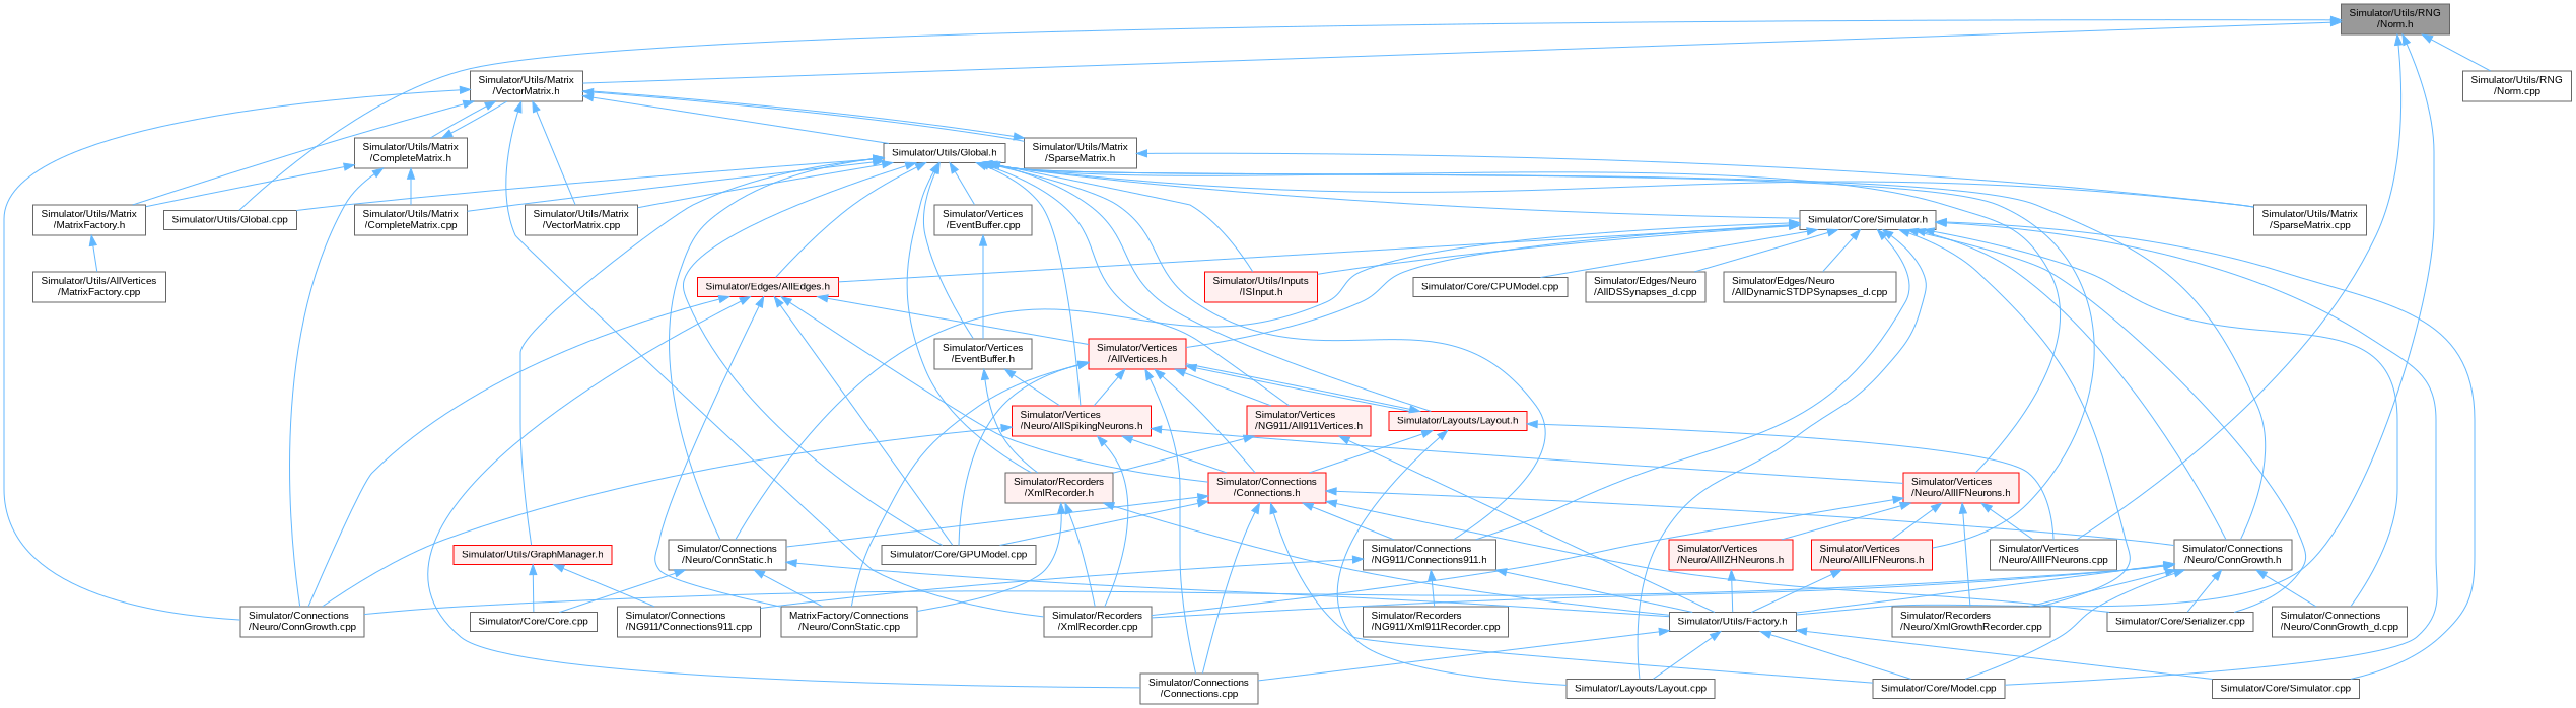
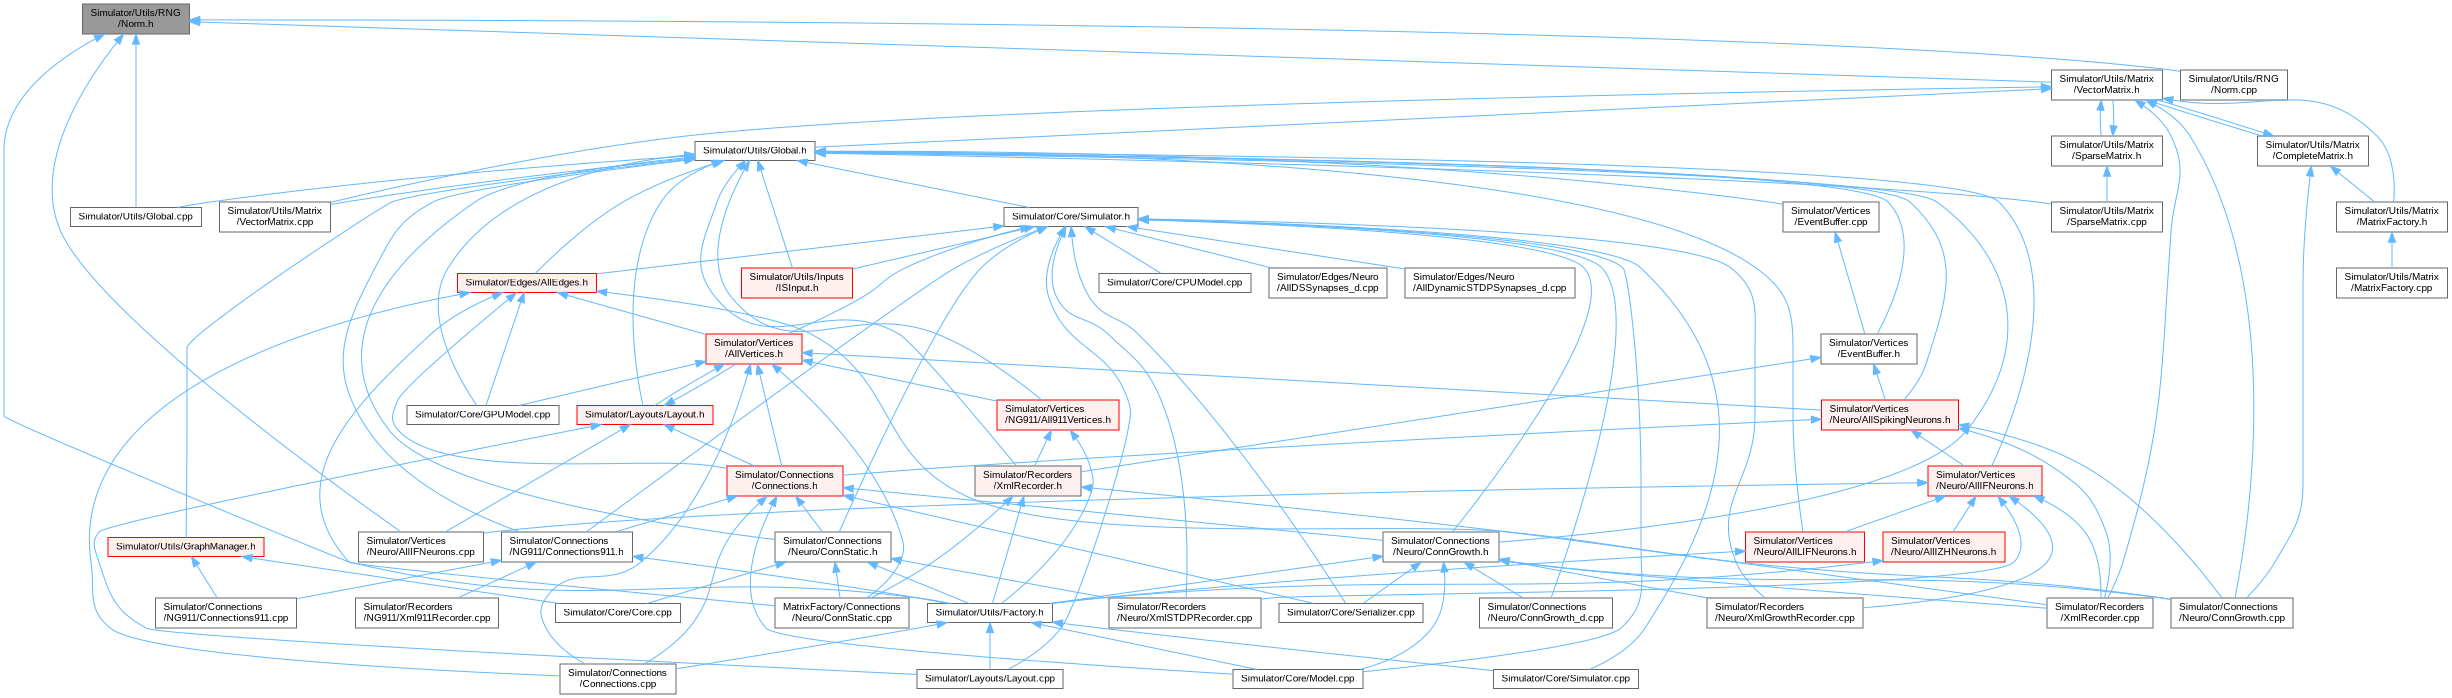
  digraph {
    fontname="Liberation Sans"
    node [color=grey40 fillcolor=white fontname="Liberation Sans" fontsize=10 shape=box style=filled]
    edge [color=steelblue1 dir=back fontname="Liberation Sans" fontsize=10 labelfontname=Helvetica labelfontsize=10 style=solid]
    n1 [color=gray40 fillcolor=grey60 fontcolor=black height=0.2 label="Simulator/Utils/RNG\l/Norm.h" width=0.4]
    n2 [height=0.2 label="Simulator/Utils/Factory.h" width=0.4]
    n3 [height=0.2 label="Simulator/Utils/Global.cpp" width=0.4]
    n4 [height=0.2 label="Simulator/Utils/Matrix\l/VectorMatrix.h" width=0.4]
    n5 [height=0.2 label="Simulator/Vertices\l/Neuro/AllIFNeurons.cpp" width=0.4]
    n6 [height=0.2 label="Simulator/Utils/RNG\l/Norm.cpp" width=0.4]
    n7 [height=0.2 label="Simulator/Connections\l/Connections.cpp" width=0.4]
    n8 [height=0.2 label="Simulator/Core/Model.cpp" width=0.4]
    n9 [height=0.2 label="Simulator/Core/Simulator.cpp" width=0.4]
    n10 [height=0.2 label="Simulator/Layouts/Layout.cpp" width=0.4]
    n11 [height=0.2 label="Simulator/Connections\l/Neuro/ConnGrowth.cpp" width=0.4]
    n12 [height=0.2 label="Simulator/Recorders\l/XmlRecorder.cpp" width=0.4]
    n13 [height=0.2 label="Simulator/Utils/Global.h" width=0.4]
    n14 [height=0.2 label="Simulator/Utils/Matrix\l/VectorMatrix.cpp" width=0.4]
    n15 [height=0.2 label="Simulator/Utils/Matrix\l/CompleteMatrix.h" width=0.4]
    n16 [height=0.2 label="Simulator/Utils/Matrix\l/MatrixFactory.h" width=0.4]
    n17 [height=0.2 label="Simulator/Utils/Matrix\l/SparseMatrix.h" width=0.4]
    n18 [height=0.2 label="Simulator/Connections\l/NG911/Connections911.h" width=0.4]
    n19 [height=0.2 label="Simulator/Connections\l/Neuro/ConnGrowth.h" width=0.4]
    n20 [height=0.2 label="Simulator/Connections\l/Neuro/ConnStatic.h" width=0.4]
    n21 [height=0.2 label="Simulator/Core/GPUModel.cpp" width=0.4]
    n22 [height=0.2 label="Simulator/Core/Simulator.h" width=0.4]
    n23 [color=red fillcolor="#FFF0F0" height=0.2 label="Simulator/Edges/AllEdges.h" width=0.4]
    n24 [color=red fillcolor="#FFF0F0" height=0.2 label="Simulator/Layouts/Layout.h" width=0.4]
    n25 [color=red fillcolor="#FFF0F0" height=0.2 label="Simulator/Vertices\l/NG911/All911Vertices.h" width=0.4]
    n26 [color=red fillcolor="#FFF0F0" height=0.2 label="Simulator/Vertices\l/Neuro/AllSpikingNeurons.h" width=0.4]
    n27 [color=red fillcolor="#FFF0F0" height=0.2 label="Simulator/Vertices\l/Neuro/AllIFNeurons.h" width=0.4]
    n28 [color=red fillcolor="#FFF0F0" height=0.2 label="Simulator/Vertices\l/Neuro/AllLIFNeurons.h" width=0.4]
    n29 [color=red fillcolor="#FFF0F0" height=0.2 label="Simulator/Utils/Inputs\l/ISInput.h" width=0.4]
    n30 [fillcolor="#FFF0F0" height=0.2 label="Simulator/Recorders\l/XmlRecorder.h" width=0.4]
    n31 [color=red fillcolor="#FFF0F0" height=0.2 label="Simulator/Utils/GraphManager.h" width=0.4]
-   n32 [height=0.2 label="Simulator/Utils/Matrix\l/CompleteMatrix.cpp" width=0.4]
    n33 [height=0.2 label="Simulator/Utils/Matrix\l/SparseMatrix.cpp" width=0.4]
    n34 [height=0.2 label="Simulator/Vertices\l/EventBuffer.cpp" width=0.4]
    n35 [height=0.2 label="Simulator/Vertices\l/EventBuffer.h" width=0.4]
-   n36 [height=0.2 label="Simulator/Utils/AllVertices\l/MatrixFactory.cpp" width=0.4]
+   n36 [height=0.2 label="Simulator/Utils/Matrix\l/MatrixFactory.cpp" width=0.4]
    n37 [height=0.2 label="Simulator/Connections\l/NG911/Connections911.cpp" width=0.4]
    n38 [height=0.2 label="Simulator/Recorders\l/NG911/Xml911Recorder.cpp" width=0.4]
    n39 [height=0.2 label="Simulator/Connections\l/Neuro/ConnGrowth_d.cpp" width=0.4]
    n40 [height=0.2 label="Simulator/Core/Serializer.cpp" width=0.4]
    n41 [height=0.2 label="Simulator/Recorders\l/Neuro/XmlGrowthRecorder.cpp" width=0.4]
    n42 [height=0.2 label="MatrixFactory/Connections\l/Neuro/ConnStatic.cpp" width=0.4]
    n43 [height=0.2 label="Simulator/Core/Core.cpp" width=0.4]
+   n44 [height=0.2 label="Simulator/Recorders\l/Neuro/XmlSTDPRecorder.cpp" width=0.4]
    n45 [height=0.2 label="Simulator/Core/CPUModel.cpp" width=0.4]
    n46 [color=red fillcolor="#FFF0F0" height=0.2 label="Simulator/Vertices\l/AllVertices.h" width=0.4]
    n47 [height=0.2 label="Simulator/Edges/Neuro\l/AllDSSynapses_d.cpp" width=0.4]
    n48 [height=0.2 label="Simulator/Edges/Neuro\l/AllDynamicSTDPSynapses_d.cpp" width=0.4]
    n49 [color=red fillcolor="#FFF0F0" height=0.2 label="Simulator/Connections\l/Connections.h" width=0.4]
    n50 [color=red fillcolor="#FFF0F0" height=0.2 label="Simulator/Vertices\l/Neuro/AllIZHNeurons.h" width=0.4]
    n1 -> n2
    n1 -> n3
    n1 -> n4
    n1 -> n5
    n1 -> n6
    n2 -> n7
    n2 -> n8
    n2 -> n9
    n2 -> n10
    n4 -> n11
    n4 -> n12
    n4 -> n13
    n4 -> n14
    n4 -> n15
    n4 -> n16
    n4 -> n17
    n13 -> n3
    n13 -> n14
    n13 -> n18
    n13 -> n19
    n13 -> n20
    n13 -> n21
    n13 -> n22
    n13 -> n23
    n13 -> n24
    n13 -> n25
    n13 -> n26
    n13 -> n27
    n13 -> n28
    n13 -> n29
    n13 -> n30
    n13 -> n31
-   n13 -> n32
    n13 -> n33
    n13 -> n34
    n13 -> n35
    n15 -> n4
    n15 -> n11
    n15 -> n16
-   n15 -> n32
    n16 -> n36
    n17 -> n4
    n17 -> n33
    n18 -> n2
    n18 -> n37
    n18 -> n38
    n19 -> n2
    n19 -> n8
    n19 -> n11
    n19 -> n12
    n19 -> n39
    n19 -> n40
    n19 -> n41
    n20 -> n2
    n20 -> n42
    n20 -> n43
+   n20 -> n44
    n22 -> n8
    n22 -> n9
    n22 -> n10
    n22 -> n18
    n22 -> n19
    n22 -> n20
    n22 -> n23
    n22 -> n29
    n22 -> n39
    n22 -> n40
    n22 -> n41
+   n22 -> n44
    n22 -> n45
    n22 -> n46
    n22 -> n47
    n22 -> n48
    n23 -> n7
    n23 -> n11
    n23 -> n21
    n23 -> n42
    n23 -> n46
    n23 -> n49
    n24 -> n5
    n24 -> n10
    n24 -> n46
    n24 -> n49
    n25 -> n2
    n25 -> n30
    n26 -> n11
    n26 -> n12
    n26 -> n27
    n26 -> n49
    n27 -> n5
    n27 -> n12
    n27 -> n28
    n27 -> n41
+   n27 -> n44
    n27 -> n50
    n28 -> n2
    n30 -> n2
    n30 -> n12
    n30 -> n42
    n31 -> n37
    n31 -> n43
    n34 -> n35
    n35 -> n26
    n35 -> n30
    n46 -> n7
    n46 -> n21
    n46 -> n24
    n46 -> n25
    n46 -> n26
    n46 -> n42
    n46 -> n49
    n49 -> n7
    n49 -> n8
    n49 -> n18
    n49 -> n19
    n49 -> n20
-   n49 -> n21
    n49 -> n40
    n50 -> n2
  }
